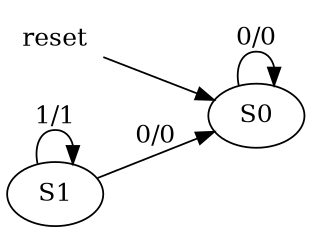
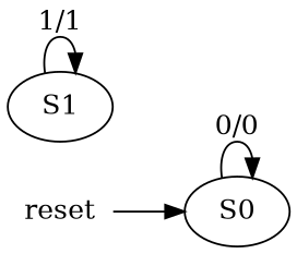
  digraph {
    rankdir=LR
    reset [shape=none]
    n2 [label=S0]
    n3 [label=S1]
    reset -> n2
    n2 -> n2 [label="0/0"]
-   n3 -> n2 [label="0/0"]
    n3 -> n3 [label="1/1"]
  }
